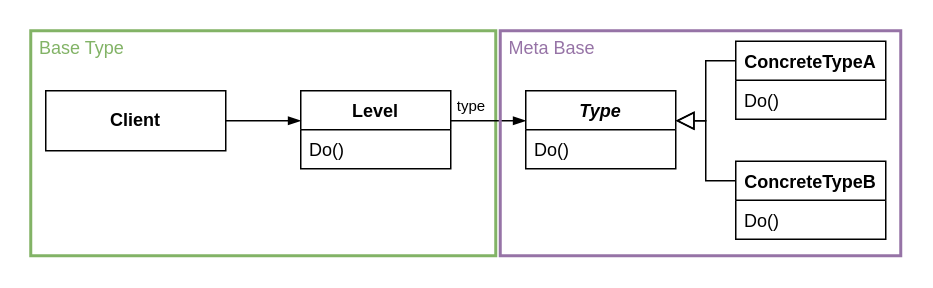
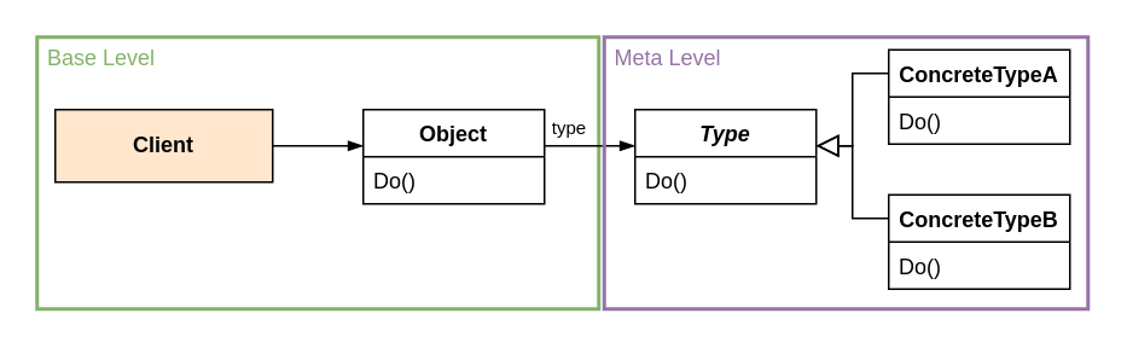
  <mxCell id="0" />
  <mxCell id="1" parent="0" />
- <mxCell id="2" value="&lt;font color=&quot;#82b366&quot;&gt;Base Type&lt;/font&gt;" style="rounded=0;whiteSpace=wrap;html=1;fillColor=none;strokeColor=#82b366;align=left;verticalAlign=top;spacing=0;spacingLeft=6;strokeWidth=2;" vertex="1" parent="1"><mxGeometry x="20" y="20" width="310" height="150" as="geometry" /></mxCell>
- <mxCell id="3" value="Client" style="rounded=0;whiteSpace=wrap;html=1;fontStyle=1" vertex="1" parent="1"><mxGeometry x="30" y="60" width="120" height="40" as="geometry" /></mxCell>
- <mxCell id="4" value="Level" style="swimlane;fontStyle=1;align=center;verticalAlign=top;childLayout=stackLayout;horizontal=1;startSize=26;horizontalStack=0;resizeParent=1;resizeParentMax=0;resizeLast=0;collapsible=1;marginBottom=0;whiteSpace=wrap;html=1;" vertex="1" parent="1"><mxGeometry x="200" y="60" width="100" height="52" as="geometry" /></mxCell>
+ <mxCell id="2" value="&lt;font color=&quot;#82b366&quot;&gt;Base Level&lt;/font&gt;" style="rounded=0;whiteSpace=wrap;html=1;fillColor=none;strokeColor=#82b366;align=left;verticalAlign=top;spacing=0;spacingLeft=6;strokeWidth=2;" vertex="1" parent="1"><mxGeometry x="20" y="20" width="310" height="150" as="geometry" /></mxCell>
+ <mxCell id="3" value="Client" style="rounded=0;whiteSpace=wrap;html=1;fontStyle=1;fillColor=#ffe6cc;" vertex="1" parent="1"><mxGeometry x="30" y="60" width="120" height="40" as="geometry" /></mxCell>
+ <mxCell id="4" value="Object" style="swimlane;fontStyle=1;align=center;verticalAlign=top;childLayout=stackLayout;horizontal=1;startSize=26;horizontalStack=0;resizeParent=1;resizeParentMax=0;resizeLast=0;collapsible=1;marginBottom=0;whiteSpace=wrap;html=1;" vertex="1" parent="1"><mxGeometry x="200" y="60" width="100" height="52" as="geometry" /></mxCell>
  <mxCell id="5" value="Do()" style="text;strokeColor=none;fillColor=none;align=left;verticalAlign=top;spacingLeft=4;spacingRight=4;overflow=hidden;rotatable=0;points=[[0,0.5],[1,0.5]];portConstraint=eastwest;whiteSpace=wrap;html=1;" vertex="1" parent="4"><mxGeometry y="26" width="100" height="26" as="geometry" /></mxCell>
  <mxCell id="6" value="&lt;i&gt;Type&lt;/i&gt;" style="swimlane;fontStyle=1;align=center;verticalAlign=top;childLayout=stackLayout;horizontal=1;startSize=26;horizontalStack=0;resizeParent=1;resizeParentMax=0;resizeLast=0;collapsible=1;marginBottom=0;whiteSpace=wrap;html=1;" vertex="1" parent="1"><mxGeometry x="350" y="60" width="100" height="52" as="geometry" /></mxCell>
  <mxCell id="7" value="Do()" style="text;strokeColor=none;fillColor=none;align=left;verticalAlign=top;spacingLeft=4;spacingRight=4;overflow=hidden;rotatable=0;points=[[0,0.5],[1,0.5]];portConstraint=eastwest;whiteSpace=wrap;html=1;" vertex="1" parent="6"><mxGeometry y="26" width="100" height="26" as="geometry" /></mxCell>
  <mxCell id="8" value="ConcreteTypeA" style="swimlane;fontStyle=1;align=center;verticalAlign=top;childLayout=stackLayout;horizontal=1;startSize=26;horizontalStack=0;resizeParent=1;resizeParentMax=0;resizeLast=0;collapsible=1;marginBottom=0;whiteSpace=wrap;html=1;" vertex="1" parent="1"><mxGeometry x="490" y="27" width="100" height="52" as="geometry" /></mxCell>
  <mxCell id="9" value="Do()" style="text;strokeColor=none;fillColor=none;align=left;verticalAlign=top;spacingLeft=4;spacingRight=4;overflow=hidden;rotatable=0;points=[[0,0.5],[1,0.5]];portConstraint=eastwest;whiteSpace=wrap;html=1;" vertex="1" parent="8"><mxGeometry y="26" width="100" height="26" as="geometry" /></mxCell>
  <mxCell id="10" value="ConcreteTypeB" style="swimlane;fontStyle=1;align=center;verticalAlign=top;childLayout=stackLayout;horizontal=1;startSize=26;horizontalStack=0;resizeParent=1;resizeParentMax=0;resizeLast=0;collapsible=1;marginBottom=0;whiteSpace=wrap;html=1;" vertex="1" parent="1"><mxGeometry x="490" y="107" width="100" height="52" as="geometry" /></mxCell>
  <mxCell id="11" value="Do()" style="text;strokeColor=none;fillColor=none;align=left;verticalAlign=top;spacingLeft=4;spacingRight=4;overflow=hidden;rotatable=0;points=[[0,0.5],[1,0.5]];portConstraint=eastwest;whiteSpace=wrap;html=1;" vertex="1" parent="10"><mxGeometry y="26" width="100" height="26" as="geometry" /></mxCell>
  <mxCell id="12" style="edgeStyle=orthogonalEdgeStyle;rounded=0;orthogonalLoop=1;jettySize=auto;html=1;endArrow=block;endFill=0;endSize=10;exitX=0;exitY=0.25;exitDx=0;exitDy=0;" edge="1" parent="1" source="10"><mxGeometry relative="1" as="geometry"><mxPoint x="470" y="460" as="sourcePoint" /><mxPoint x="450" y="80" as="targetPoint" /><Array as="points"><mxPoint x="470" y="120" /><mxPoint x="470" y="80" /></Array></mxGeometry></mxCell>
  <mxCell id="13" style="edgeStyle=orthogonalEdgeStyle;rounded=0;orthogonalLoop=1;jettySize=auto;html=1;endArrow=block;endFill=0;endSize=10;exitX=0;exitY=0.25;exitDx=0;exitDy=0;" edge="1" parent="1" source="8"><mxGeometry relative="1" as="geometry"><mxPoint x="500" y="148" as="sourcePoint" /><mxPoint x="450" y="80" as="targetPoint" /><Array as="points"><mxPoint x="470" y="40" /><mxPoint x="470" y="80" /></Array></mxGeometry></mxCell>
  <mxCell id="14" style="rounded=0;orthogonalLoop=1;jettySize=auto;html=1;endArrow=blockThin;endFill=1;" edge="1" parent="1"><mxGeometry relative="1" as="geometry"><mxPoint x="300" y="80" as="sourcePoint" /><mxPoint x="350" y="80" as="targetPoint" /></mxGeometry></mxCell>
  <mxCell id="15" value="&lt;span style=&quot;font-size: 10px;&quot;&gt;type&lt;/span&gt;" style="text;html=1;strokeColor=none;fillColor=none;align=center;verticalAlign=middle;whiteSpace=wrap;rounded=0;" vertex="1" parent="1"><mxGeometry x="284" y="55" width="60" height="30" as="geometry" /></mxCell>
  <mxCell id="16" style="rounded=0;orthogonalLoop=1;jettySize=auto;html=1;endArrow=blockThin;endFill=1;entryX=0;entryY=0.25;entryDx=0;entryDy=0;exitX=1;exitY=0.25;exitDx=0;exitDy=0;" edge="1" parent="1"><mxGeometry relative="1" as="geometry"><mxPoint x="150" y="80" as="sourcePoint" /><mxPoint x="200" y="80" as="targetPoint" /></mxGeometry></mxCell>
- <mxCell id="17" value="&lt;font color=&quot;#9673a6&quot;&gt;Meta Base&lt;/font&gt;" style="rounded=0;whiteSpace=wrap;html=1;fillColor=none;strokeColor=#9673A6;align=left;verticalAlign=top;spacing=0;spacingLeft=6;strokeWidth=2;" vertex="1" parent="1"><mxGeometry x="333" y="20" width="267" height="150" as="geometry" /></mxCell>
+ <mxCell id="17" value="&lt;font color=&quot;#9673a6&quot;&gt;Meta Level&lt;/font&gt;" style="rounded=0;whiteSpace=wrap;html=1;fillColor=none;strokeColor=#9673A6;align=left;verticalAlign=top;spacing=0;spacingLeft=6;strokeWidth=2;" vertex="1" parent="1"><mxGeometry x="333" y="20" width="267" height="150" as="geometry" /></mxCell>
